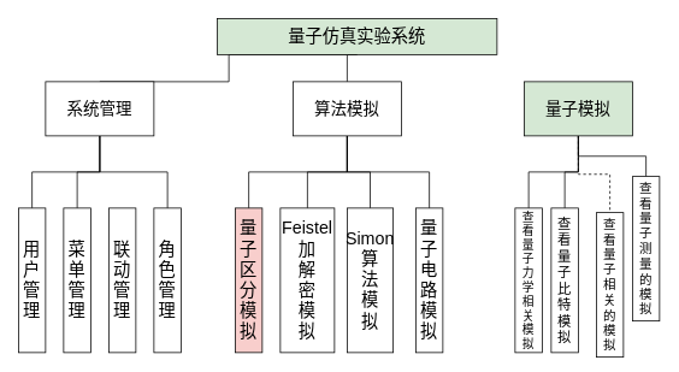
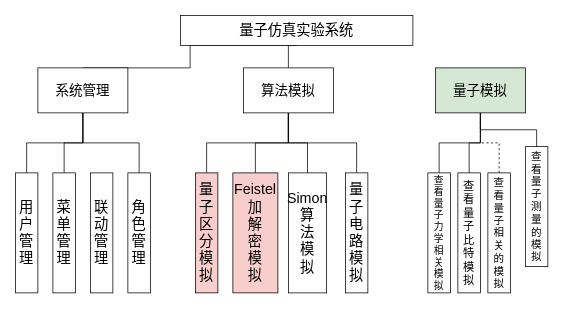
  <mxCell id="0" />
  <mxCell id="1" parent="0" />
  <mxCell id="2" style="edgeStyle=elbowEdgeStyle;rounded=0;orthogonalLoop=1;jettySize=auto;html=1;exitX=0.5;exitY=1;exitDx=0;exitDy=0;entryX=0.5;entryY=0;entryDx=0;entryDy=0;endArrow=none;startFill=0;" edge="1" parent="1" source="4" target="8"><mxGeometry relative="1" as="geometry" /></mxCell>
  <mxCell id="3" style="edgeStyle=orthogonalEdgeStyle;rounded=0;orthogonalLoop=1;jettySize=auto;html=1;exitX=0.5;exitY=1;exitDx=0;exitDy=0;entryX=0.5;entryY=0;entryDx=0;entryDy=0;endArrow=none;startFill=0;" edge="1" parent="1" source="4" target="13"><mxGeometry relative="1" as="geometry" /></mxCell>
- <mxCell id="4" value="&lt;font style=&quot;font-size: 19px;&quot;&gt;量子仿真实验系统&lt;/font&gt;" style="rounded=0;whiteSpace=wrap;html=1;fillColor=#d5e8d4;" vertex="1" parent="1"><mxGeometry x="240" y="20" width="310" height="40" as="geometry" /></mxCell>
+ <mxCell id="4" value="&lt;font style=&quot;font-size: 19px;&quot;&gt;量子仿真实验系统&lt;/font&gt;" style="rounded=0;whiteSpace=wrap;html=1;" vertex="1" parent="1"><mxGeometry x="240" y="20" width="310" height="40" as="geometry" /></mxCell>
  <mxCell id="5" style="edgeStyle=orthogonalEdgeStyle;rounded=0;orthogonalLoop=1;jettySize=auto;html=1;exitX=0.5;exitY=1;exitDx=0;exitDy=0;entryX=0.5;entryY=0;entryDx=0;entryDy=0;endArrow=none;startFill=0;" edge="1" parent="1" source="8" target="19"><mxGeometry relative="1" as="geometry" /></mxCell>
  <mxCell id="6" style="edgeStyle=orthogonalEdgeStyle;rounded=0;orthogonalLoop=1;jettySize=auto;html=1;exitX=0.5;exitY=1;exitDx=0;exitDy=0;entryX=0.5;entryY=0;entryDx=0;entryDy=0;endArrow=none;startFill=0;" edge="1" parent="1" source="8" target="20"><mxGeometry relative="1" as="geometry" /></mxCell>
  <mxCell id="7" style="edgeStyle=orthogonalEdgeStyle;rounded=0;orthogonalLoop=1;jettySize=auto;html=1;exitX=0.5;exitY=1;exitDx=0;exitDy=0;entryX=0.5;entryY=0;entryDx=0;entryDy=0;endArrow=none;startFill=0;" edge="1" parent="1" source="8" target="22"><mxGeometry relative="1" as="geometry" /></mxCell>
  <mxCell id="8" value="&lt;font style=&quot;font-size: 18px;&quot;&gt;系统管理&lt;/font&gt;" style="rounded=0;whiteSpace=wrap;html=1;" vertex="1" parent="1"><mxGeometry x="50" y="90" width="120" height="60" as="geometry" /></mxCell>
  <mxCell id="9" style="edgeStyle=orthogonalEdgeStyle;rounded=0;orthogonalLoop=1;jettySize=auto;html=1;exitX=0.5;exitY=1;exitDx=0;exitDy=0;entryX=0.5;entryY=0;entryDx=0;entryDy=0;endArrow=none;startFill=0;" edge="1" parent="1" source="13" target="24"><mxGeometry relative="1" as="geometry" /></mxCell>
  <mxCell id="10" style="edgeStyle=orthogonalEdgeStyle;rounded=0;orthogonalLoop=1;jettySize=auto;html=1;exitX=0.5;exitY=1;exitDx=0;exitDy=0;entryX=0.5;entryY=0;entryDx=0;entryDy=0;endArrow=none;startFill=0;" edge="1" parent="1" source="13" target="23"><mxGeometry relative="1" as="geometry" /></mxCell>
  <mxCell id="11" style="edgeStyle=orthogonalEdgeStyle;rounded=0;orthogonalLoop=1;jettySize=auto;html=1;exitX=0.5;exitY=1;exitDx=0;exitDy=0;entryX=0.5;entryY=0;entryDx=0;entryDy=0;endArrow=none;startFill=0;" edge="1" parent="1" source="13" target="25"><mxGeometry relative="1" as="geometry" /></mxCell>
  <mxCell id="12" style="edgeStyle=orthogonalEdgeStyle;rounded=0;orthogonalLoop=1;jettySize=auto;html=1;exitX=0.5;exitY=1;exitDx=0;exitDy=0;entryX=0.5;entryY=0;entryDx=0;entryDy=0;endArrow=none;startFill=0;" edge="1" parent="1" source="13" target="26"><mxGeometry relative="1" as="geometry" /></mxCell>
  <mxCell id="13" value="&lt;span style=&quot;font-size: 18px;&quot;&gt;算法模拟&lt;/span&gt;" style="rounded=0;whiteSpace=wrap;html=1;" vertex="1" parent="1"><mxGeometry x="324" y="90" width="120" height="60" as="geometry" /></mxCell>
  <mxCell id="14" style="edgeStyle=orthogonalEdgeStyle;rounded=0;orthogonalLoop=1;jettySize=auto;html=1;exitX=0.5;exitY=1;exitDx=0;exitDy=0;entryX=0.5;entryY=0;entryDx=0;entryDy=0;endArrow=none;startFill=0;" edge="1" parent="1" source="18" target="27"><mxGeometry relative="1" as="geometry" /></mxCell>
  <mxCell id="15" style="edgeStyle=orthogonalEdgeStyle;rounded=0;orthogonalLoop=1;jettySize=auto;html=1;exitX=0.5;exitY=1;exitDx=0;exitDy=0;entryX=0.5;entryY=0;entryDx=0;entryDy=0;endArrow=none;startFill=0;" edge="1" parent="1" source="18" target="28"><mxGeometry relative="1" as="geometry" /></mxCell>
  <mxCell id="16" style="edgeStyle=orthogonalEdgeStyle;rounded=0;orthogonalLoop=1;jettySize=auto;html=1;exitX=0.5;exitY=1;exitDx=0;exitDy=0;entryX=0.5;entryY=0;entryDx=0;entryDy=0;endArrow=none;startFill=0;dashed=1;" edge="1" parent="1" source="18" target="29"><mxGeometry relative="1" as="geometry" /></mxCell>
  <mxCell id="17" style="edgeStyle=orthogonalEdgeStyle;rounded=0;orthogonalLoop=1;jettySize=auto;html=1;exitX=0.5;exitY=1;exitDx=0;exitDy=0;entryX=0.5;entryY=0;entryDx=0;entryDy=0;endArrow=none;startFill=0;" edge="1" parent="1" source="18" target="30"><mxGeometry relative="1" as="geometry" /></mxCell>
  <mxCell id="18" value="&lt;span style=&quot;font-size: 18px;&quot;&gt;量子模拟&lt;/span&gt;" style="rounded=0;whiteSpace=wrap;html=1;fillColor=#d5e8d4;" vertex="1" parent="1"><mxGeometry x="580" y="90" width="120" height="60" as="geometry" /></mxCell>
  <mxCell id="19" value="&lt;font style=&quot;font-size: 19px;&quot;&gt;用&lt;/font&gt;&lt;div&gt;&lt;font style=&quot;font-size: 19px;&quot;&gt;户&lt;/font&gt;&lt;/div&gt;&lt;div&gt;&lt;font style=&quot;font-size: 19px;&quot;&gt;管&lt;/font&gt;&lt;/div&gt;&lt;div&gt;&lt;font style=&quot;font-size: 19px;&quot;&gt;理&lt;/font&gt;&lt;/div&gt;" style="rounded=0;whiteSpace=wrap;html=1;" vertex="1" parent="1"><mxGeometry x="20" y="230" width="30" height="160" as="geometry" /></mxCell>
  <mxCell id="20" value="&lt;span style=&quot;font-size: 19px;&quot;&gt;菜单管理&lt;/span&gt;" style="rounded=0;whiteSpace=wrap;html=1;" vertex="1" parent="1"><mxGeometry x="70" y="230" width="30" height="160" as="geometry" /></mxCell>
  <mxCell id="21" value="&lt;span style=&quot;font-size: 19px;&quot;&gt;联动管理&lt;/span&gt;" style="rounded=0;whiteSpace=wrap;html=1;" vertex="1" parent="1"><mxGeometry x="120" y="230" width="30" height="160" as="geometry" /></mxCell>
  <mxCell id="22" value="&lt;span style=&quot;font-size: 19px;&quot;&gt;角色管理&lt;/span&gt;" style="rounded=0;whiteSpace=wrap;html=1;" vertex="1" parent="1"><mxGeometry x="170" y="230" width="30" height="160" as="geometry" /></mxCell>
- <mxCell id="23" value="&lt;span style=&quot;font-size: 19px;&quot;&gt;Feistel&lt;/span&gt;&lt;div&gt;&lt;span style=&quot;font-size: 19px;&quot;&gt;加&lt;/span&gt;&lt;/div&gt;&lt;div&gt;&lt;span style=&quot;font-size: 19px;&quot;&gt;解&lt;/span&gt;&lt;/div&gt;&lt;div&gt;&lt;span style=&quot;font-size: 19px;&quot;&gt;密&lt;/span&gt;&lt;/div&gt;&lt;div&gt;&lt;span style=&quot;font-size: 19px;&quot;&gt;模&lt;/span&gt;&lt;/div&gt;&lt;div&gt;&lt;span style=&quot;font-size: 19px;&quot;&gt;拟&lt;/span&gt;&lt;/div&gt;" style="rounded=0;whiteSpace=wrap;html=1;" vertex="1" parent="1"><mxGeometry x="310" y="230" width="60" height="160" as="geometry" /></mxCell>
+ <mxCell id="23" value="&lt;span style=&quot;font-size: 19px;&quot;&gt;Feistel&lt;/span&gt;&lt;div&gt;&lt;span style=&quot;font-size: 19px;&quot;&gt;加&lt;/span&gt;&lt;/div&gt;&lt;div&gt;&lt;span style=&quot;font-size: 19px;&quot;&gt;解&lt;/span&gt;&lt;/div&gt;&lt;div&gt;&lt;span style=&quot;font-size: 19px;&quot;&gt;密&lt;/span&gt;&lt;/div&gt;&lt;div&gt;&lt;span style=&quot;font-size: 19px;&quot;&gt;模&lt;/span&gt;&lt;/div&gt;&lt;div&gt;&lt;span style=&quot;font-size: 19px;&quot;&gt;拟&lt;/span&gt;&lt;/div&gt;" style="rounded=0;whiteSpace=wrap;html=1;fillColor=#f8cecc;" vertex="1" parent="1"><mxGeometry x="310" y="230" width="60" height="160" as="geometry" /></mxCell>
  <mxCell id="24" value="&lt;span style=&quot;font-size: 19px;&quot;&gt;量子区分模拟&lt;/span&gt;" style="rounded=0;whiteSpace=wrap;html=1;fillColor=#f8cecc;" vertex="1" parent="1"><mxGeometry x="260" y="230" width="30" height="160" as="geometry" /></mxCell>
  <mxCell id="25" value="&lt;span style=&quot;font-size: 19px;&quot;&gt;Simon算&lt;/span&gt;&lt;div&gt;&lt;span style=&quot;font-size: 19px;&quot;&gt;法&lt;/span&gt;&lt;/div&gt;&lt;div&gt;&lt;span style=&quot;font-size: 19px;&quot;&gt;模&lt;/span&gt;&lt;/div&gt;&lt;div&gt;&lt;span style=&quot;font-size: 19px;&quot;&gt;拟&lt;/span&gt;&lt;/div&gt;" style="rounded=0;whiteSpace=wrap;html=1;" vertex="1" parent="1"><mxGeometry x="384" y="230" width="51" height="160" as="geometry" /></mxCell>
  <mxCell id="26" value="&lt;span style=&quot;font-size: 19px;&quot;&gt;量子电路模拟&lt;/span&gt;" style="rounded=0;whiteSpace=wrap;html=1;" vertex="1" parent="1"><mxGeometry x="460" y="230" width="30" height="160" as="geometry" /></mxCell>
  <mxCell id="27" value="&lt;font style=&quot;font-size: 13px;&quot;&gt;查&lt;/font&gt;&lt;div&gt;&lt;font style=&quot;font-size: 13px;&quot;&gt;看&lt;/font&gt;&lt;/div&gt;&lt;div&gt;&lt;font style=&quot;font-size: 13px;&quot;&gt;量&lt;/font&gt;&lt;/div&gt;&lt;div&gt;&lt;font style=&quot;font-size: 13px;&quot;&gt;子&lt;/font&gt;&lt;/div&gt;&lt;div&gt;&lt;font style=&quot;font-size: 13px;&quot;&gt;力&lt;/font&gt;&lt;/div&gt;&lt;div&gt;&lt;font style=&quot;font-size: 13px;&quot;&gt;学&lt;/font&gt;&lt;/div&gt;&lt;div&gt;&lt;font style=&quot;font-size: 13px;&quot;&gt;相&lt;/font&gt;&lt;/div&gt;&lt;div&gt;&lt;font style=&quot;font-size: 13px;&quot;&gt;关&lt;/font&gt;&lt;/div&gt;&lt;div&gt;&lt;font style=&quot;font-size: 13px;&quot;&gt;模&lt;/font&gt;&lt;/div&gt;&lt;div&gt;&lt;font style=&quot;font-size: 13px;&quot;&gt;拟&lt;/font&gt;&lt;/div&gt;" style="rounded=0;whiteSpace=wrap;html=1;" vertex="1" parent="1"><mxGeometry x="570" y="230" width="30" height="160" as="geometry" /></mxCell>
  <mxCell id="28" value="&lt;font style=&quot;font-size: 15px;&quot;&gt;查看量子比特模拟&lt;/font&gt;" style="rounded=0;whiteSpace=wrap;html=1;" vertex="1" parent="1"><mxGeometry x="610" y="230" width="30" height="160" as="geometry" /></mxCell>
- <mxCell id="29" value="&lt;font style=&quot;font-size: 14px;&quot;&gt;查&lt;/font&gt;&lt;div&gt;&lt;font style=&quot;font-size: 14px;&quot;&gt;看&lt;/font&gt;&lt;/div&gt;&lt;div&gt;&lt;font style=&quot;font-size: 14px;&quot;&gt;量&lt;/font&gt;&lt;/div&gt;&lt;div&gt;&lt;font style=&quot;font-size: 14px;&quot;&gt;子&lt;/font&gt;&lt;/div&gt;&lt;div&gt;&lt;span style=&quot;font-size: 14px;&quot;&gt;相&lt;/span&gt;&lt;/div&gt;&lt;div&gt;&lt;span style=&quot;font-size: 14px;&quot;&gt;关&lt;/span&gt;&lt;/div&gt;&lt;div&gt;&lt;font style=&quot;font-size: 14px;&quot;&gt;的&lt;/font&gt;&lt;/div&gt;&lt;div&gt;&lt;font style=&quot;font-size: 14px;&quot;&gt;模&lt;/font&gt;&lt;/div&gt;&lt;div&gt;&lt;font style=&quot;font-size: 14px;&quot;&gt;拟&lt;/font&gt;&lt;/div&gt;" style="rounded=0;whiteSpace=wrap;html=1;" vertex="1" parent="1"><mxGeometry x="660" y="235" width="30" height="160" as="geometry" /></mxCell>
+ <mxCell id="29" value="&lt;font style=&quot;font-size: 14px;&quot;&gt;查&lt;/font&gt;&lt;div&gt;&lt;font style=&quot;font-size: 14px;&quot;&gt;看&lt;/font&gt;&lt;/div&gt;&lt;div&gt;&lt;font style=&quot;font-size: 14px;&quot;&gt;量&lt;/font&gt;&lt;/div&gt;&lt;div&gt;&lt;font style=&quot;font-size: 14px;&quot;&gt;子&lt;/font&gt;&lt;/div&gt;&lt;div&gt;&lt;span style=&quot;font-size: 14px;&quot;&gt;相&lt;/span&gt;&lt;/div&gt;&lt;div&gt;&lt;span style=&quot;font-size: 14px;&quot;&gt;关&lt;/span&gt;&lt;/div&gt;&lt;div&gt;&lt;font style=&quot;font-size: 14px;&quot;&gt;的&lt;/font&gt;&lt;/div&gt;&lt;div&gt;&lt;font style=&quot;font-size: 14px;&quot;&gt;模&lt;/font&gt;&lt;/div&gt;&lt;div&gt;&lt;font style=&quot;font-size: 14px;&quot;&gt;拟&lt;/font&gt;&lt;/div&gt;" style="rounded=0;whiteSpace=wrap;html=1;" vertex="1" parent="1"><mxGeometry x="650" y="230" width="30" height="160" as="geometry" /></mxCell>
  <mxCell id="30" value="&lt;font style=&quot;font-size: 14px;&quot;&gt;查&lt;/font&gt;&lt;div&gt;&lt;font style=&quot;font-size: 14px;&quot;&gt;看&lt;/font&gt;&lt;/div&gt;&lt;div&gt;&lt;font style=&quot;font-size: 14px;&quot;&gt;量&lt;/font&gt;&lt;/div&gt;&lt;div&gt;&lt;font style=&quot;font-size: 14px;&quot;&gt;子&lt;/font&gt;&lt;/div&gt;&lt;div&gt;&lt;font style=&quot;font-size: 14px;&quot;&gt;测&lt;/font&gt;&lt;/div&gt;&lt;div&gt;&lt;font style=&quot;font-size: 14px;&quot;&gt;量&lt;/font&gt;&lt;/div&gt;&lt;div&gt;&lt;font style=&quot;font-size: 14px;&quot;&gt;的&lt;/font&gt;&lt;/div&gt;&lt;div&gt;&lt;font style=&quot;font-size: 14px;&quot;&gt;模&lt;/font&gt;&lt;/div&gt;&lt;div&gt;&lt;font style=&quot;font-size: 14px;&quot;&gt;拟&lt;/font&gt;&lt;/div&gt;" style="rounded=0;whiteSpace=wrap;html=1;" vertex="1" parent="1"><mxGeometry x="700" y="195" width="30" height="160" as="geometry" /></mxCell>
